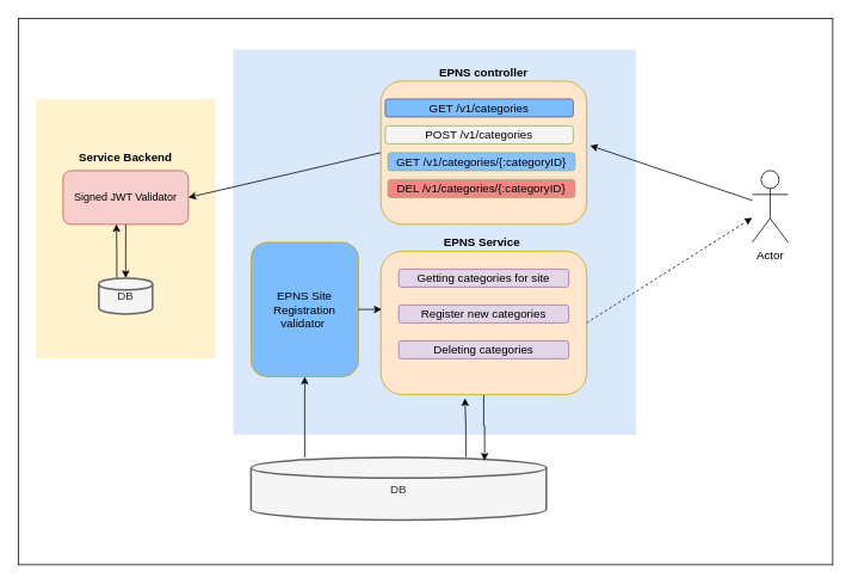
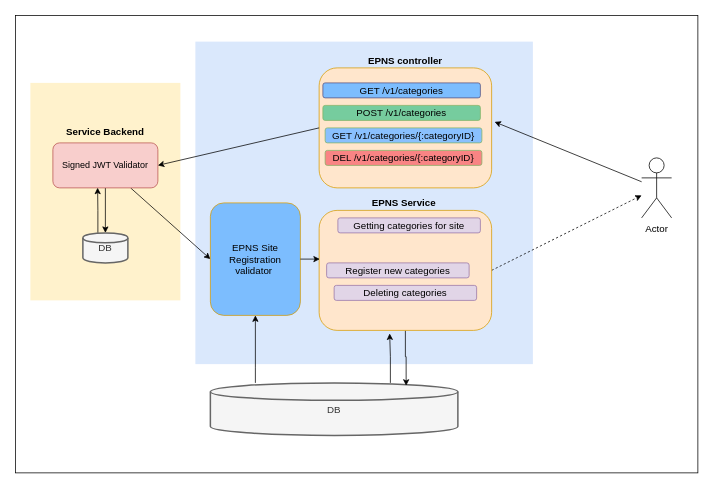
  <mxCell id="0" />
  <mxCell id="1" parent="0" />
  <mxCell id="2" value="" style="rounded=0;whiteSpace=wrap;html=1;" vertex="1" parent="1"><mxGeometry x="20" y="20" width="910" height="610" as="geometry" /></mxCell>
  <mxCell id="3" value="" style="rounded=0;whiteSpace=wrap;html=1;fontSize=13;fillColor=#fff2cc;strokeColor=none;" parent="1" vertex="1"><mxGeometry x="40" y="110" width="200" height="290" as="geometry" /></mxCell>
  <mxCell id="4" value="" style="rounded=0;whiteSpace=wrap;html=1;fontSize=13;fillColor=#dae8fc;strokeColor=none;" parent="1" vertex="1"><mxGeometry x="260" y="55" width="450" height="430" as="geometry" /></mxCell>
  <mxCell id="5" value="" style="rounded=1;whiteSpace=wrap;html=1;fontSize=13;fillColor=#ffe6cc;strokeColor=#d79b00;" parent="1" vertex="1"><mxGeometry x="425" y="90" width="230" height="160" as="geometry" /></mxCell>
  <mxCell id="6" style="edgeStyle=orthogonalEdgeStyle;rounded=0;orthogonalLoop=1;jettySize=auto;html=1;entryX=0.5;entryY=0;entryDx=0;entryDy=0;entryPerimeter=0;fontSize=13;" parent="1" source="8" target="11" edge="1"><mxGeometry relative="1" as="geometry" /></mxCell>
+ <mxCell id="7" style="edgeStyle=none;rounded=0;orthogonalLoop=1;jettySize=auto;html=1;entryX=0;entryY=0.5;entryDx=0;entryDy=0;fontSize=13;" parent="1" source="8" target="15" edge="1"><mxGeometry relative="1" as="geometry" /></mxCell>
  <mxCell id="8" value="Signed JWT Validator" style="rounded=1;whiteSpace=wrap;html=1;fillColor=#f8cecc;strokeColor=#b85450;" parent="1" vertex="1"><mxGeometry x="70" y="190" width="140" height="60" as="geometry" /></mxCell>
  <mxCell id="9" value="Service Backend" style="text;html=1;strokeColor=none;fillColor=none;align=center;verticalAlign=middle;whiteSpace=wrap;rounded=0;fontSize=13;fontStyle=1" parent="1" vertex="1"><mxGeometry x="70" y="160" width="140" height="30" as="geometry" /></mxCell>
  <mxCell id="10" style="edgeStyle=orthogonalEdgeStyle;rounded=0;orthogonalLoop=1;jettySize=auto;html=1;entryX=0.426;entryY=0.997;entryDx=0;entryDy=0;fontSize=13;entryPerimeter=0;" parent="1" source="11" target="8" edge="1"><mxGeometry relative="1" as="geometry"><Array as="points"><mxPoint x="130" y="280" /><mxPoint x="130" y="280" /></Array></mxGeometry></mxCell>
  <mxCell id="11" value="DB" style="strokeWidth=2;html=1;shape=mxgraph.flowchart.database;whiteSpace=wrap;fontSize=13;fillColor=#f5f5f5;fontColor=#333333;strokeColor=#666666;" parent="1" vertex="1"><mxGeometry x="110" y="310" width="60" height="40" as="geometry" /></mxCell>
  <mxCell id="12" style="edgeStyle=none;rounded=0;orthogonalLoop=1;jettySize=auto;html=1;entryX=1;entryY=0.5;entryDx=0;entryDy=0;fontSize=13;exitX=0;exitY=0.5;exitDx=0;exitDy=0;" parent="1" source="5" target="8" edge="1"><mxGeometry relative="1" as="geometry" /></mxCell>
  <mxCell id="13" value="GET /v1/categories" style="rounded=1;whiteSpace=wrap;html=1;fontSize=13;fillColor=#7CBDFE;strokeColor=#56517e;" parent="1" vertex="1"><mxGeometry x="430" y="110" width="210" height="20" as="geometry" /></mxCell>
  <mxCell id="14" value="EPNS controller" style="text;html=1;strokeColor=none;fillColor=none;align=center;verticalAlign=middle;whiteSpace=wrap;rounded=0;fontSize=13;fontStyle=1" parent="1" vertex="1"><mxGeometry x="435" y="70" width="210" height="20" as="geometry" /></mxCell>
  <mxCell id="15" value="EPNS Site Registration validator&amp;nbsp;" style="rounded=1;whiteSpace=wrap;html=1;fontSize=13;fillColor=#7cbdfe;strokeColor=#d79b00;" parent="1" vertex="1"><mxGeometry x="280" y="270" width="120" height="150" as="geometry" /></mxCell>
  <mxCell id="16" style="edgeStyle=orthogonalEdgeStyle;rounded=0;orthogonalLoop=1;jettySize=auto;html=1;entryX=0.5;entryY=1;entryDx=0;entryDy=0;fontSize=13;" parent="1" source="18" target="15" edge="1"><mxGeometry relative="1" as="geometry"><Array as="points"><mxPoint x="340" y="490" /><mxPoint x="340" y="490" /></Array></mxGeometry></mxCell>
  <mxCell id="17" style="edgeStyle=orthogonalEdgeStyle;rounded=0;orthogonalLoop=1;jettySize=auto;html=1;entryX=0.409;entryY=1.026;entryDx=0;entryDy=0;entryPerimeter=0;fontSize=13;" parent="1" source="18" target="21" edge="1"><mxGeometry relative="1" as="geometry"><Array as="points"><mxPoint x="520" y="475" /><mxPoint x="519" y="475" /></Array></mxGeometry></mxCell>
  <mxCell id="18" value="DB" style="strokeWidth=2;html=1;shape=mxgraph.flowchart.database;whiteSpace=wrap;fontSize=13;fillColor=#f5f5f5;fontColor=#333333;strokeColor=#666666;" parent="1" vertex="1"><mxGeometry x="280" y="510" width="330" height="70" as="geometry" /></mxCell>
  <mxCell id="19" style="edgeStyle=orthogonalEdgeStyle;rounded=0;orthogonalLoop=1;jettySize=auto;html=1;entryX=0.791;entryY=0.054;entryDx=0;entryDy=0;entryPerimeter=0;fontSize=13;" parent="1" source="21" target="18" edge="1"><mxGeometry relative="1" as="geometry" /></mxCell>
  <mxCell id="20" style="rounded=0;orthogonalLoop=1;jettySize=auto;html=1;dashed=1;exitX=1;exitY=0.5;exitDx=0;exitDy=0;" parent="1" source="21" target="25" edge="1"><mxGeometry relative="1" as="geometry" /></mxCell>
  <mxCell id="21" value="" style="rounded=1;whiteSpace=wrap;html=1;fontSize=13;fillColor=#ffe6cc;strokeColor=#d79b00;" parent="1" vertex="1"><mxGeometry x="425" y="280" width="230" height="160" as="geometry" /></mxCell>
- <mxCell id="22" value="Getting categories for site" style="rounded=1;whiteSpace=wrap;html=1;fontSize=13;fillColor=#e1d5e7;strokeColor=#9673a6;" parent="1" vertex="1"><mxGeometry x="445" y="300" width="190" height="20" as="geometry" /></mxCell>
+ <mxCell id="22" value="Getting categories for site" style="rounded=1;whiteSpace=wrap;html=1;fontSize=13;fillColor=#e1d5e7;strokeColor=#9673a6;" parent="1" vertex="1"><mxGeometry x="450" y="290" width="190" height="20" as="geometry" /></mxCell>
  <mxCell id="23" value="EPNS Service&amp;nbsp;" style="text;html=1;strokeColor=none;fillColor=none;align=center;verticalAlign=middle;whiteSpace=wrap;rounded=0;fontSize=13;fontStyle=1" parent="1" vertex="1"><mxGeometry x="435" y="260" width="210" height="20" as="geometry" /></mxCell>
  <mxCell id="24" style="edgeStyle=none;rounded=0;orthogonalLoop=1;jettySize=auto;html=1;entryX=1.017;entryY=0.45;entryDx=0;entryDy=0;fontSize=13;entryPerimeter=0;" parent="1" source="25" target="5" edge="1"><mxGeometry relative="1" as="geometry" /></mxCell>
- <mxCell id="25" value="Actor" style="shape=umlActor;verticalLabelPosition=bottom;verticalAlign=top;html=1;outlineConnect=0;fontSize=13;" parent="1" vertex="1"><mxGeometry x="840" y="190" width="40" height="80" as="geometry" /></mxCell>
+ <mxCell id="25" value="Actor" style="shape=umlActor;verticalLabelPosition=bottom;verticalAlign=top;html=1;outlineConnect=0;fontSize=13;" parent="1" vertex="1"><mxGeometry x="855" y="210" width="40" height="80" as="geometry" /></mxCell>
  <mxCell id="26" style="edgeStyle=none;rounded=0;orthogonalLoop=1;jettySize=auto;html=1;entryX=0.004;entryY=0.406;entryDx=0;entryDy=0;fontSize=13;entryPerimeter=0;" parent="1" source="15" target="21" edge="1"><mxGeometry relative="1" as="geometry" /></mxCell>
- <mxCell id="27" value="POST /v1/categories" style="rounded=1;whiteSpace=wrap;html=1;fontSize=13;fillColor=#f5f5f5;strokeColor=#82b366;" parent="1" vertex="1"><mxGeometry x="430" y="140" width="210" height="20" as="geometry" /></mxCell>
+ <mxCell id="27" value="POST /v1/categories" style="rounded=1;whiteSpace=wrap;html=1;fontSize=13;fillColor=#76CC9E;strokeColor=#82b366;" parent="1" vertex="1"><mxGeometry x="430" y="140" width="210" height="20" as="geometry" /></mxCell>
  <mxCell id="28" value="GET /v1/categories/{:categoryID}" style="rounded=1;whiteSpace=wrap;html=1;fontSize=13;fillColor=#89C0FE;strokeColor=#82b366;" parent="1" vertex="1"><mxGeometry x="433" y="170" width="209" height="20" as="geometry" /></mxCell>
  <mxCell id="29" value="DEL /v1/categories/{:categoryID}" style="rounded=1;whiteSpace=wrap;html=1;fontSize=13;fillColor=#F98484;strokeColor=#82b366;" parent="1" vertex="1"><mxGeometry x="433" y="200" width="209" height="20" as="geometry" /></mxCell>
- <mxCell id="30" value="Register new categories" style="rounded=1;whiteSpace=wrap;html=1;fontSize=13;fillColor=#e1d5e7;strokeColor=#9673a6;" parent="1" vertex="1"><mxGeometry x="445" y="340" width="190" height="20" as="geometry" /></mxCell>
+ <mxCell id="30" value="Register new categories" style="rounded=1;whiteSpace=wrap;html=1;fontSize=13;fillColor=#e1d5e7;strokeColor=#9673a6;" parent="1" vertex="1"><mxGeometry x="435" y="350" width="190" height="20" as="geometry" /></mxCell>
  <mxCell id="31" value="Deleting categories" style="rounded=1;whiteSpace=wrap;html=1;fontSize=13;fillColor=#e1d5e7;strokeColor=#9673a6;" parent="1" vertex="1"><mxGeometry x="445" y="380" width="190" height="20" as="geometry" /></mxCell>
